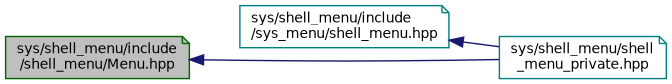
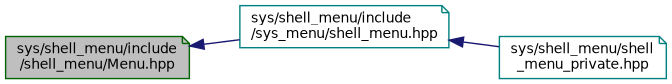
  digraph {
    rankdir=LR
    node [color=teal fontname=Helvetica fontsize=10 shape=note]
    edge [color=midnightblue dir=back fontname=Helvetica fontsize=10 labelfontname=Helvetica labelfontsize=10 style=solid]
    n1 [color=darkgreen fillcolor=grey75 fontcolor=black height=0.2 label="sys/shell_menu/include\l/shell_menu/Menu.hpp" style=filled width=0.4]
    n2 [height=0.2 label="sys/shell_menu/include\l/sys_menu/shell_menu.hpp" width=0.4]
    n3 [height=0.2 label="sys/shell_menu/shell\l_menu_private.hpp" width=0.4]
-   n1 -> n3
+   n1 -> n2
    n2 -> n3
  }
